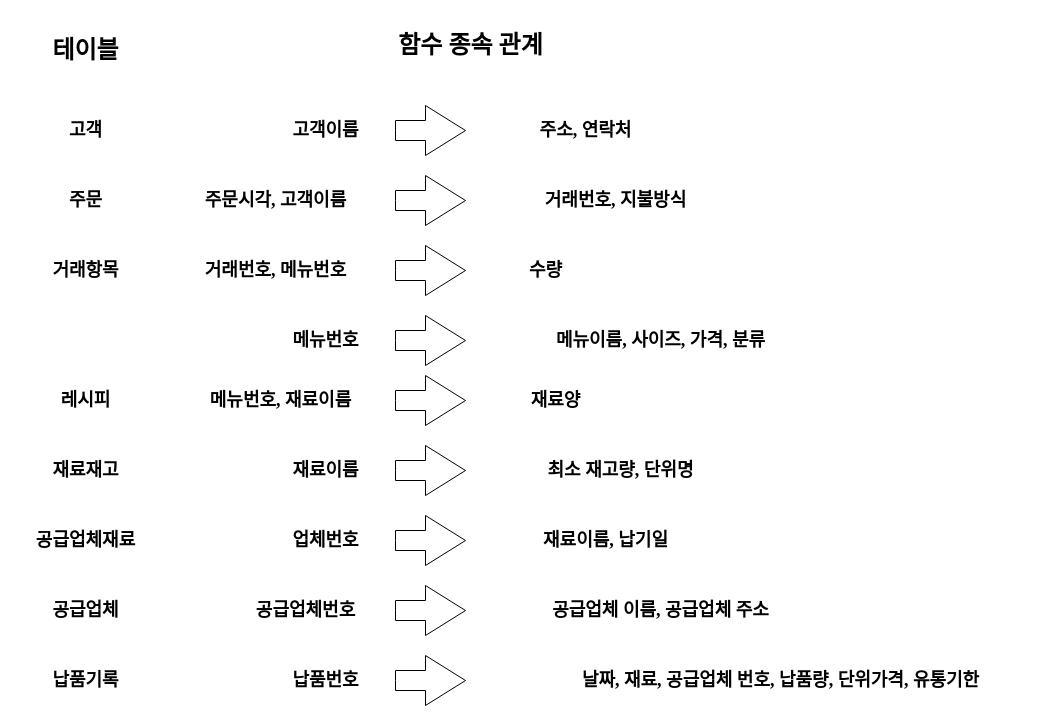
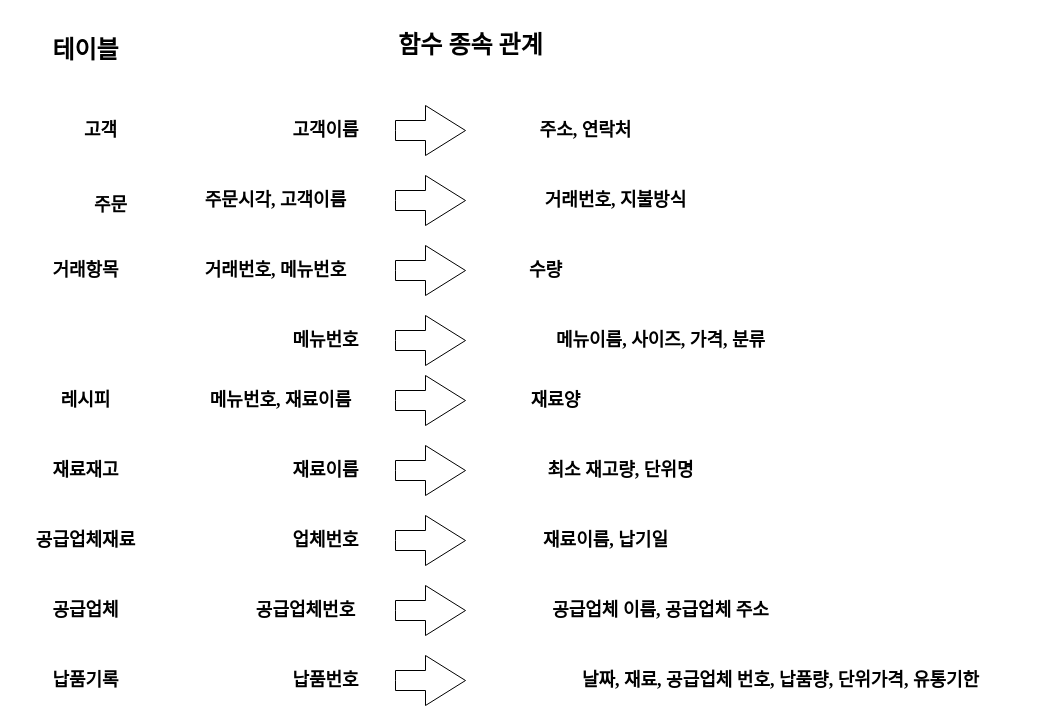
  <mxCell id="0" />
  <mxCell id="1" parent="0" />
  <mxCell id="2" value="" style="html=1;shadow=0;dashed=0;align=center;verticalAlign=middle;shape=mxgraph.arrows2.arrow;dy=0.6;dx=40;notch=0;" vertex="1" parent="1"><mxGeometry x="395" y="105" width="70" height="50" as="geometry" /></mxCell>
  <mxCell id="3" value="" style="html=1;shadow=0;dashed=0;align=center;verticalAlign=middle;shape=mxgraph.arrows2.arrow;dy=0.6;dx=40;notch=0;" vertex="1" parent="1"><mxGeometry x="395" y="175" width="70" height="50" as="geometry" /></mxCell>
  <mxCell id="4" value="" style="html=1;shadow=0;dashed=0;align=center;verticalAlign=middle;shape=mxgraph.arrows2.arrow;dy=0.6;dx=40;notch=0;" vertex="1" parent="1"><mxGeometry x="395" y="245" width="70" height="50" as="geometry" /></mxCell>
  <mxCell id="5" value="" style="html=1;shadow=0;dashed=0;align=center;verticalAlign=middle;shape=mxgraph.arrows2.arrow;dy=0.6;dx=40;notch=0;" vertex="1" parent="1"><mxGeometry x="395" y="315" width="70" height="50" as="geometry" /></mxCell>
  <mxCell id="6" value="" style="html=1;shadow=0;dashed=0;align=center;verticalAlign=middle;shape=mxgraph.arrows2.arrow;dy=0.6;dx=40;notch=0;" vertex="1" parent="1"><mxGeometry x="395" y="375" width="70" height="50" as="geometry" /></mxCell>
  <mxCell id="7" value="" style="html=1;shadow=0;dashed=0;align=center;verticalAlign=middle;shape=mxgraph.arrows2.arrow;dy=0.6;dx=40;notch=0;" vertex="1" parent="1"><mxGeometry x="395" y="445" width="70" height="50" as="geometry" /></mxCell>
  <mxCell id="8" value="" style="html=1;shadow=0;dashed=0;align=center;verticalAlign=middle;shape=mxgraph.arrows2.arrow;dy=0.6;dx=40;notch=0;" vertex="1" parent="1"><mxGeometry x="395" y="515" width="70" height="50" as="geometry" /></mxCell>
  <mxCell id="9" value="" style="html=1;shadow=0;dashed=0;align=center;verticalAlign=middle;shape=mxgraph.arrows2.arrow;dy=0.6;dx=40;notch=0;" vertex="1" parent="1"><mxGeometry x="395" y="585" width="70" height="50" as="geometry" /></mxCell>
  <mxCell id="10" value="" style="html=1;shadow=0;dashed=0;align=center;verticalAlign=middle;shape=mxgraph.arrows2.arrow;dy=0.6;dx=40;notch=0;" vertex="1" parent="1"><mxGeometry x="395" y="655" width="70" height="50" as="geometry" /></mxCell>
- <mxCell id="11" value="&lt;h2&gt;고객&lt;/h2&gt;" style="text;html=1;align=center;verticalAlign=middle;resizable=0;points=[];autosize=1;fontFamily=Nanum Gothic Coding;fontSource=https%3A%2F%2Ffonts.googleapis.com%2Fcss%3Ffamily%3DNanum%2BGothic%2BCoding;" vertex="1" parent="1"><mxGeometry x="60" y="105" width="50" height="50" as="geometry" /></mxCell>
- <mxCell id="12" value="&lt;h2&gt;주문&lt;/h2&gt;" style="text;html=1;align=center;verticalAlign=middle;resizable=0;points=[];autosize=1;fontFamily=Nanum Gothic Coding;fontSource=https%3A%2F%2Ffonts.googleapis.com%2Fcss%3Ffamily%3DNanum%2BGothic%2BCoding;" vertex="1" parent="1"><mxGeometry x="60" y="175" width="50" height="50" as="geometry" /></mxCell>
+ <mxCell id="11" value="&lt;h2&gt;고객&lt;/h2&gt;" style="text;html=1;align=center;verticalAlign=middle;resizable=0;points=[];autosize=1;fontFamily=Nanum Gothic Coding;fontSource=https%3A%2F%2Ffonts.googleapis.com%2Fcss%3Ffamily%3DNanum%2BGothic%2BCoding;" vertex="1" parent="1"><mxGeometry x="75" y="105" width="50" height="50" as="geometry" /></mxCell>
+ <mxCell id="12" value="&lt;h2&gt;주문&lt;/h2&gt;" style="text;html=1;align=center;verticalAlign=middle;resizable=0;points=[];autosize=1;fontFamily=Nanum Gothic Coding;fontSource=https%3A%2F%2Ffonts.googleapis.com%2Fcss%3Ffamily%3DNanum%2BGothic%2BCoding;" vertex="1" parent="1"><mxGeometry x="85" y="180" width="50" height="50" as="geometry" /></mxCell>
  <mxCell id="13" value="&lt;h2&gt;&lt;font data-font-src=&quot;https://fonts.googleapis.com/css?family=Nanum+Gothic+Coding&quot;&gt;거래항목&lt;/font&gt;&lt;span style=&quot;display: inline;&quot;&gt;&lt;/span&gt;&lt;span style=&quot;display: inline;&quot;&gt;&lt;/span&gt;&lt;/h2&gt;" style="text;html=1;align=center;verticalAlign=middle;resizable=0;points=[];autosize=1;fontFamily=Nanum Gothic Coding;fontSource=https%3A%2F%2Ffonts.googleapis.com%2Fcss%3Ffamily%3DNanum%2BGothic%2BCoding;" vertex="1" parent="1"><mxGeometry x="40" y="245" width="90" height="50" as="geometry" /></mxCell>
  <mxCell id="14" value="&lt;h2&gt;레시피&lt;/h2&gt;" style="text;html=1;align=center;verticalAlign=middle;resizable=0;points=[];autosize=1;fontFamily=Nanum Gothic Coding;fontSource=https%3A%2F%2Ffonts.googleapis.com%2Fcss%3Ffamily%3DNanum%2BGothic%2BCoding;" vertex="1" parent="1"><mxGeometry x="50" y="375" width="70" height="50" as="geometry" /></mxCell>
  <mxCell id="15" value="&lt;h2&gt;재료재고&lt;/h2&gt;" style="text;html=1;align=center;verticalAlign=middle;resizable=0;points=[];autosize=1;fontFamily=Nanum Gothic Coding;fontSource=https%3A%2F%2Ffonts.googleapis.com%2Fcss%3Ffamily%3DNanum%2BGothic%2BCoding;" vertex="1" parent="1"><mxGeometry x="40" y="445" width="90" height="50" as="geometry" /></mxCell>
  <mxCell id="16" value="&lt;h2&gt;공급업체재료&lt;/h2&gt;" style="text;html=1;align=center;verticalAlign=middle;resizable=0;points=[];autosize=1;fontFamily=Nanum Gothic Coding;fontSource=https%3A%2F%2Ffonts.googleapis.com%2Fcss%3Ffamily%3DNanum%2BGothic%2BCoding;" vertex="1" parent="1"><mxGeometry x="20" y="515" width="130" height="50" as="geometry" /></mxCell>
  <mxCell id="17" value="&lt;h2&gt;공급업체&lt;/h2&gt;" style="text;html=1;align=center;verticalAlign=middle;resizable=0;points=[];autosize=1;fontFamily=Nanum Gothic Coding;fontSource=https%3A%2F%2Ffonts.googleapis.com%2Fcss%3Ffamily%3DNanum%2BGothic%2BCoding;" vertex="1" parent="1"><mxGeometry x="40" y="585" width="90" height="50" as="geometry" /></mxCell>
  <mxCell id="18" value="&lt;h2&gt;&lt;font face=&quot;Nanum Gothic Coding&quot;&gt;납품기록&lt;/font&gt;&lt;/h2&gt;" style="text;html=1;align=center;verticalAlign=middle;resizable=0;points=[];autosize=1;" vertex="1" parent="1"><mxGeometry x="40" y="655" width="90" height="50" as="geometry" /></mxCell>
  <mxCell id="19" value="&lt;h2&gt;고객이름&lt;/h2&gt;" style="text;html=1;align=center;verticalAlign=middle;resizable=0;points=[];autosize=1;fontFamily=Nanum Gothic Coding;fontSource=https%3A%2F%2Ffonts.googleapis.com%2Fcss%3Ffamily%3DNanum%2BGothic%2BCoding;" vertex="1" parent="1"><mxGeometry x="280" y="105" width="90" height="50" as="geometry" /></mxCell>
  <mxCell id="20" value="&lt;h2&gt;주문시각, 고객이름&lt;/h2&gt;" style="text;html=1;align=center;verticalAlign=middle;resizable=0;points=[];autosize=1;fontFamily=Nanum Gothic Coding;fontSource=https%3A%2F%2Ffonts.googleapis.com%2Fcss%3Ffamily%3DNanum%2BGothic%2BCoding;" vertex="1" parent="1"><mxGeometry x="180" y="175" width="190" height="50" as="geometry" /></mxCell>
  <mxCell id="21" value="&lt;font size=&quot;4&quot;&gt;&lt;b&gt;거래번호, 메뉴번호&lt;/b&gt;&lt;/font&gt;" style="text;html=1;align=center;verticalAlign=middle;resizable=0;points=[];autosize=1;fontFamily=Nanum Gothic Coding;fontSource=https%3A%2F%2Ffonts.googleapis.com%2Fcss%3Ffamily%3DNanum%2BGothic%2BCoding;" vertex="1" parent="1"><mxGeometry x="180" y="260" width="190" height="20" as="geometry" /></mxCell>
  <mxCell id="22" value="&lt;h2&gt;메뉴번호&lt;/h2&gt;" style="text;html=1;align=center;verticalAlign=middle;resizable=0;points=[];autosize=1;fontFamily=Nanum Gothic Coding;fontSource=https%3A%2F%2Ffonts.googleapis.com%2Fcss%3Ffamily%3DNanum%2BGothic%2BCoding;" vertex="1" parent="1"><mxGeometry x="280" y="315" width="90" height="50" as="geometry" /></mxCell>
  <mxCell id="23" value="&lt;h2&gt;메뉴번호, 재료이름&lt;/h2&gt;" style="text;html=1;align=center;verticalAlign=middle;resizable=0;points=[];autosize=1;fontFamily=Nanum Gothic Coding;fontSource=https%3A%2F%2Ffonts.googleapis.com%2Fcss%3Ffamily%3DNanum%2BGothic%2BCoding;" vertex="1" parent="1"><mxGeometry x="185" y="375" width="190" height="50" as="geometry" /></mxCell>
  <mxCell id="24" value="&lt;h2&gt;재료이름&lt;/h2&gt;" style="text;html=1;align=center;verticalAlign=middle;resizable=0;points=[];autosize=1;fontFamily=Nanum Gothic Coding;fontSource=https%3A%2F%2Ffonts.googleapis.com%2Fcss%3Ffamily%3DNanum%2BGothic%2BCoding;" vertex="1" parent="1"><mxGeometry x="280" y="445" width="90" height="50" as="geometry" /></mxCell>
  <mxCell id="25" value="&lt;h2&gt;업체번호&lt;/h2&gt;" style="text;html=1;align=center;verticalAlign=middle;resizable=0;points=[];autosize=1;fontFamily=Nanum Gothic Coding;fontSource=https%3A%2F%2Ffonts.googleapis.com%2Fcss%3Ffamily%3DNanum%2BGothic%2BCoding;" vertex="1" parent="1"><mxGeometry x="280" y="515" width="90" height="50" as="geometry" /></mxCell>
  <mxCell id="26" value="&lt;h2&gt;공급업체번호&lt;/h2&gt;" style="text;html=1;align=center;verticalAlign=middle;resizable=0;points=[];autosize=1;fontFamily=Nanum Gothic Coding;fontSource=https%3A%2F%2Ffonts.googleapis.com%2Fcss%3Ffamily%3DNanum%2BGothic%2BCoding;" vertex="1" parent="1"><mxGeometry x="240" y="585" width="130" height="50" as="geometry" /></mxCell>
  <mxCell id="27" value="&lt;h2&gt;&lt;font face=&quot;Nanum Gothic Coding&quot;&gt;납품번호&lt;/font&gt;&lt;/h2&gt;" style="text;html=1;align=center;verticalAlign=middle;resizable=0;points=[];autosize=1;" vertex="1" parent="1"><mxGeometry x="280" y="655" width="90" height="50" as="geometry" /></mxCell>
  <mxCell id="28" value="&lt;h1&gt;테이블&lt;/h1&gt;" style="text;html=1;align=center;verticalAlign=middle;resizable=0;points=[];autosize=1;fontFamily=Nanum Gothic Coding;" vertex="1" parent="1"><mxGeometry x="40" y="25" width="90" height="50" as="geometry" /></mxCell>
  <mxCell id="29" value="&lt;h1&gt;함수 종속 관계&lt;/h1&gt;" style="text;html=1;align=center;verticalAlign=middle;resizable=0;points=[];autosize=1;fontFamily=Nanum Gothic Coding;" vertex="1" parent="1"><mxGeometry x="375" y="20" width="190" height="50" as="geometry" /></mxCell>
  <mxCell id="30" value="&lt;h2&gt;주소, 연락처&lt;/h2&gt;" style="text;html=1;align=center;verticalAlign=middle;resizable=0;points=[];autosize=1;fontFamily=Nanum Gothic Coding;fontSource=https%3A%2F%2Ffonts.googleapis.com%2Fcss%3Ffamily%3DNanum%2BGothic%2BCoding;" vertex="1" parent="1"><mxGeometry x="520" y="105" width="130" height="50" as="geometry" /></mxCell>
  <mxCell id="31" value="&lt;h2&gt;거래번호, 지불방식&lt;/h2&gt;" style="text;html=1;align=center;verticalAlign=middle;resizable=0;points=[];autosize=1;fontFamily=Nanum Gothic Coding;fontSource=https%3A%2F%2Ffonts.googleapis.com%2Fcss%3Ffamily%3DNanum%2BGothic%2BCoding;" vertex="1" parent="1"><mxGeometry x="520" y="175" width="190" height="50" as="geometry" /></mxCell>
  <mxCell id="32" value="&lt;font size=&quot;4&quot;&gt;&lt;b&gt;수량&lt;/b&gt;&lt;/font&gt;" style="text;html=1;align=center;verticalAlign=middle;resizable=0;points=[];autosize=1;fontFamily=Nanum Gothic Coding;fontSource=https%3A%2F%2Ffonts.googleapis.com%2Fcss%3Ffamily%3DNanum%2BGothic%2BCoding;" vertex="1" parent="1"><mxGeometry x="520" y="260" width="50" height="20" as="geometry" /></mxCell>
  <mxCell id="33" value="&lt;h2&gt;메뉴이름, 사이즈, 가격, 분류&lt;/h2&gt;" style="text;html=1;align=center;verticalAlign=middle;resizable=0;points=[];autosize=1;fontFamily=Nanum Gothic Coding;fontSource=https%3A%2F%2Ffonts.googleapis.com%2Fcss%3Ffamily%3DNanum%2BGothic%2BCoding;" vertex="1" parent="1"><mxGeometry x="520" y="315" width="280" height="50" as="geometry" /></mxCell>
  <mxCell id="34" value="&lt;h2&gt;재료양&lt;/h2&gt;" style="text;html=1;align=center;verticalAlign=middle;resizable=0;points=[];autosize=1;fontFamily=Nanum Gothic Coding;fontSource=https%3A%2F%2Ffonts.googleapis.com%2Fcss%3Ffamily%3DNanum%2BGothic%2BCoding;" vertex="1" parent="1"><mxGeometry x="520" y="375" width="70" height="50" as="geometry" /></mxCell>
  <mxCell id="35" value="&lt;h2&gt;최소 재고량, 단위명&lt;/h2&gt;" style="text;html=1;align=center;verticalAlign=middle;resizable=0;points=[];autosize=1;fontFamily=Nanum Gothic Coding;fontSource=https%3A%2F%2Ffonts.googleapis.com%2Fcss%3Ffamily%3DNanum%2BGothic%2BCoding;" vertex="1" parent="1"><mxGeometry x="520" y="445" width="200" height="50" as="geometry" /></mxCell>
  <mxCell id="36" value="&lt;h2&gt;재료이름, 납기일&lt;/h2&gt;" style="text;html=1;align=center;verticalAlign=middle;resizable=0;points=[];autosize=1;fontFamily=Nanum Gothic Coding;fontSource=https%3A%2F%2Ffonts.googleapis.com%2Fcss%3Ffamily%3DNanum%2BGothic%2BCoding;" vertex="1" parent="1"><mxGeometry x="520" y="515" width="170" height="50" as="geometry" /></mxCell>
  <mxCell id="37" value="&lt;h2&gt;공급업체 이름, 공급업체 주소&lt;/h2&gt;" style="text;html=1;align=center;verticalAlign=middle;resizable=0;points=[];autosize=1;fontFamily=Nanum Gothic Coding;fontSource=https%3A%2F%2Ffonts.googleapis.com%2Fcss%3Ffamily%3DNanum%2BGothic%2BCoding;" vertex="1" parent="1"><mxGeometry x="520" y="585" width="280" height="50" as="geometry" /></mxCell>
  <mxCell id="38" value="&lt;h2&gt;&lt;font face=&quot;Nanum Gothic Coding&quot;&gt;날짜, 재료, 공급업체 번호, 납품량, 단위가격, 유통기한&lt;/font&gt;&lt;/h2&gt;" style="text;html=1;align=center;verticalAlign=middle;resizable=0;points=[];autosize=1;" vertex="1" parent="1"><mxGeometry x="520" y="655" width="520" height="50" as="geometry" /></mxCell>
